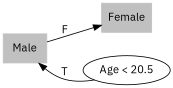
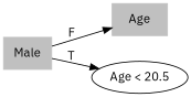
  digraph {
    fontname="IBM Plex Sans"
    rankdir=LR
    node [color=gray fontname="IBM Plex Sans" shape=box style=filled]
    edge [fontname="IBM Plex Sans"]
    n1 [label=Male]
-   n2 [label=Female]
+   n2 [label=Age]
    "Age < 20.5" [color="" shape="" style=""]
    n1 -> n2 [label=F]
-   "Age < 20.5" -> n1 [label=T]
+   n1 -> "Age < 20.5" [label=T]
  }
